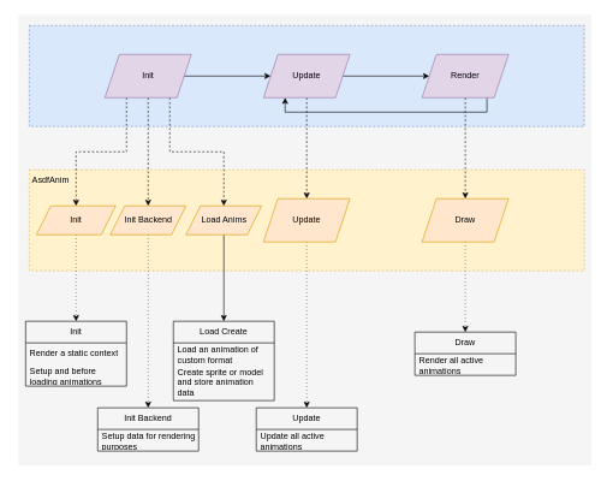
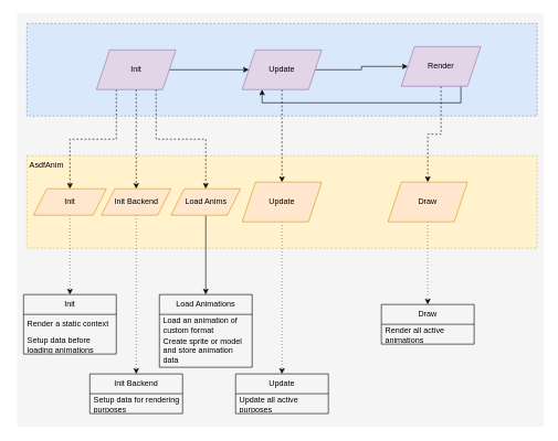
  <mxCell id="0" />
  <mxCell id="1" parent="0" />
  <mxCell id="2" value="" style="rounded=0;whiteSpace=wrap;html=1;fillColor=#f5f5f5;strokeColor=none;fontColor=#333333;" vertex="1" parent="1"><mxGeometry x="25" y="20" width="795" height="625" as="geometry" /></mxCell>
  <mxCell id="3" value="" style="rounded=0;whiteSpace=wrap;html=1;fillColor=#fff2cc;dashed=1;strokeColor=#d6b656;" vertex="1" parent="1"><mxGeometry x="40" y="235" width="770" height="140" as="geometry" /></mxCell>
  <mxCell id="4" value="" style="rounded=0;whiteSpace=wrap;html=1;fillColor=#dae8fc;dashed=1;strokeColor=#6c8ebf;" vertex="1" parent="1"><mxGeometry x="40" y="35" width="770" height="140" as="geometry" /></mxCell>
  <mxCell id="5" style="edgeStyle=orthogonalEdgeStyle;rounded=0;orthogonalLoop=1;jettySize=auto;html=1;exitX=1;exitY=0.5;exitDx=0;exitDy=0;entryX=0;entryY=0.5;entryDx=0;entryDy=0;" edge="1" parent="1" source="9" target="12"><mxGeometry relative="1" as="geometry" /></mxCell>
  <mxCell id="6" style="edgeStyle=orthogonalEdgeStyle;rounded=0;orthogonalLoop=1;jettySize=auto;html=1;exitX=0.25;exitY=1;exitDx=0;exitDy=0;entryX=0.5;entryY=0;entryDx=0;entryDy=0;dashed=1;" edge="1" parent="1" source="9" target="17"><mxGeometry relative="1" as="geometry" /></mxCell>
  <mxCell id="7" style="edgeStyle=orthogonalEdgeStyle;rounded=0;orthogonalLoop=1;jettySize=auto;html=1;exitX=0.5;exitY=1;exitDx=0;exitDy=0;entryX=0.5;entryY=0;entryDx=0;entryDy=0;dashed=1;" edge="1" parent="1" source="9" target="23"><mxGeometry relative="1" as="geometry" /></mxCell>
  <mxCell id="8" style="edgeStyle=orthogonalEdgeStyle;rounded=0;orthogonalLoop=1;jettySize=auto;html=1;exitX=0.75;exitY=1;exitDx=0;exitDy=0;entryX=0.5;entryY=0;entryDx=0;entryDy=0;dashed=1;" edge="1" parent="1" source="9" target="29"><mxGeometry relative="1" as="geometry" /></mxCell>
  <mxCell id="9" value="Init" style="shape=parallelogram;perimeter=parallelogramPerimeter;whiteSpace=wrap;html=1;fixedSize=1;fillColor=#e1d5e7;strokeColor=#9673a6;" vertex="1" parent="1"><mxGeometry x="145" y="75" width="120" height="60" as="geometry" /></mxCell>
  <mxCell id="10" style="edgeStyle=orthogonalEdgeStyle;rounded=0;orthogonalLoop=1;jettySize=auto;html=1;exitX=1;exitY=0.5;exitDx=0;exitDy=0;entryX=0;entryY=0.5;entryDx=0;entryDy=0;" edge="1" parent="1" source="12" target="15"><mxGeometry relative="1" as="geometry" /></mxCell>
  <mxCell id="11" style="edgeStyle=orthogonalEdgeStyle;rounded=0;orthogonalLoop=1;jettySize=auto;html=1;exitX=0.5;exitY=1;exitDx=0;exitDy=0;entryX=0.5;entryY=0;entryDx=0;entryDy=0;dashed=1;" edge="1" parent="1" source="12" target="19"><mxGeometry relative="1" as="geometry" /></mxCell>
  <mxCell id="12" value="Update" style="shape=parallelogram;perimeter=parallelogramPerimeter;whiteSpace=wrap;html=1;fixedSize=1;fillColor=#e1d5e7;strokeColor=#9673a6;" vertex="1" parent="1"><mxGeometry x="365" y="75" width="120" height="60" as="geometry" /></mxCell>
  <mxCell id="13" style="edgeStyle=orthogonalEdgeStyle;rounded=0;orthogonalLoop=1;jettySize=auto;html=1;exitX=0.5;exitY=1;exitDx=0;exitDy=0;entryX=0.5;entryY=0;entryDx=0;entryDy=0;dashed=1;" edge="1" parent="1" source="15" target="21"><mxGeometry relative="1" as="geometry" /></mxCell>
  <mxCell id="14" style="edgeStyle=orthogonalEdgeStyle;rounded=0;orthogonalLoop=1;jettySize=auto;html=1;exitX=0.75;exitY=1;exitDx=0;exitDy=0;entryX=0.25;entryY=1;entryDx=0;entryDy=0;" edge="1" parent="1" source="15" target="12"><mxGeometry relative="1" as="geometry" /></mxCell>
- <mxCell id="15" value="Render" style="shape=parallelogram;perimeter=parallelogramPerimeter;whiteSpace=wrap;html=1;fixedSize=1;fillColor=#e1d5e7;strokeColor=#9673a6;" vertex="1" parent="1"><mxGeometry x="585" y="75" width="120" height="60" as="geometry" /></mxCell>
+ <mxCell id="15" value="Render" style="shape=parallelogram;perimeter=parallelogramPerimeter;whiteSpace=wrap;html=1;fixedSize=1;fillColor=#e1d5e7;strokeColor=#9673a6;" vertex="1" parent="1"><mxGeometry x="605" y="70" width="120" height="60" as="geometry" /></mxCell>
  <mxCell id="16" style="edgeStyle=orthogonalEdgeStyle;rounded=0;orthogonalLoop=1;jettySize=auto;html=1;exitX=0.5;exitY=1;exitDx=0;exitDy=0;entryX=0.5;entryY=0;entryDx=0;entryDy=0;dashed=1;dashPattern=1 4;" edge="1" parent="1" source="17" target="25"><mxGeometry relative="1" as="geometry" /></mxCell>
  <mxCell id="17" value="Init" style="shape=parallelogram;perimeter=parallelogramPerimeter;whiteSpace=wrap;html=1;fixedSize=1;fillColor=#ffe6cc;strokeColor=#d79b00;" vertex="1" parent="1"><mxGeometry x="50" y="285" width="110" height="40" as="geometry" /></mxCell>
  <mxCell id="18" style="edgeStyle=orthogonalEdgeStyle;rounded=0;orthogonalLoop=1;jettySize=auto;html=1;exitX=0.5;exitY=1;exitDx=0;exitDy=0;entryX=0.5;entryY=0;entryDx=0;entryDy=0;dashed=1;dashPattern=1 4;" edge="1" parent="1" source="19" target="35"><mxGeometry relative="1" as="geometry" /></mxCell>
  <mxCell id="19" value="Update" style="shape=parallelogram;perimeter=parallelogramPerimeter;whiteSpace=wrap;html=1;fixedSize=1;fillColor=#ffe6cc;strokeColor=#d79b00;" vertex="1" parent="1"><mxGeometry x="365" y="275" width="120" height="60" as="geometry" /></mxCell>
  <mxCell id="20" style="edgeStyle=orthogonalEdgeStyle;rounded=0;orthogonalLoop=1;jettySize=auto;html=1;exitX=0.5;exitY=1;exitDx=0;exitDy=0;entryX=0.5;entryY=0;entryDx=0;entryDy=0;dashed=1;dashPattern=1 4;" edge="1" parent="1" source="21" target="37"><mxGeometry relative="1" as="geometry" /></mxCell>
  <mxCell id="21" value="Draw" style="shape=parallelogram;perimeter=parallelogramPerimeter;whiteSpace=wrap;html=1;fixedSize=1;fillColor=#ffe6cc;strokeColor=#d79b00;" vertex="1" parent="1"><mxGeometry x="585" y="275" width="120" height="60" as="geometry" /></mxCell>
  <mxCell id="22" style="edgeStyle=orthogonalEdgeStyle;rounded=0;orthogonalLoop=1;jettySize=auto;html=1;exitX=0.5;exitY=1;exitDx=0;exitDy=0;entryX=0.5;entryY=0;entryDx=0;entryDy=0;dashed=1;dashPattern=1 4;" edge="1" parent="1" source="23" target="30"><mxGeometry relative="1" as="geometry" /></mxCell>
  <mxCell id="23" value="Init Backend" style="shape=parallelogram;perimeter=parallelogramPerimeter;whiteSpace=wrap;html=1;fixedSize=1;fillColor=#ffe6cc;strokeColor=#d79b00;" vertex="1" parent="1"><mxGeometry x="152.5" y="285" width="105" height="40" as="geometry" /></mxCell>
  <mxCell id="24" value="AsdfAnim" style="text;html=1;strokeColor=none;fillColor=none;align=center;verticalAlign=middle;whiteSpace=wrap;rounded=0;dashed=1;" vertex="1" parent="1"><mxGeometry x="20" y="235" width="100" height="30" as="geometry" /></mxCell>
  <mxCell id="25" value="Init" style="swimlane;fontStyle=0;childLayout=stackLayout;horizontal=1;startSize=30;horizontalStack=0;resizeParent=1;resizeParentMax=0;resizeLast=0;collapsible=1;marginBottom=0;whiteSpace=wrap;html=1;fillColor=none;" vertex="1" parent="1"><mxGeometry x="35" y="445" width="140" height="90" as="geometry" /></mxCell>
  <mxCell id="26" value="Render a static context" style="text;strokeColor=none;fillColor=none;align=left;verticalAlign=middle;spacingLeft=4;spacingRight=4;overflow=hidden;points=[[0,0.5],[1,0.5]];portConstraint=eastwest;rotatable=0;whiteSpace=wrap;html=1;" vertex="1" parent="25"><mxGeometry y="30" width="140" height="30" as="geometry" /></mxCell>
- <mxCell id="27" value="Setup and before loading animations" style="text;strokeColor=none;fillColor=none;align=left;verticalAlign=middle;spacingLeft=4;spacingRight=4;overflow=hidden;points=[[0,0.5],[1,0.5]];portConstraint=eastwest;rotatable=0;whiteSpace=wrap;html=1;" vertex="1" parent="25"><mxGeometry y="60" width="140" height="30" as="geometry" /></mxCell>
+ <mxCell id="27" value="Setup data before loading animations" style="text;strokeColor=none;fillColor=none;align=left;verticalAlign=middle;spacingLeft=4;spacingRight=4;overflow=hidden;points=[[0,0.5],[1,0.5]];portConstraint=eastwest;rotatable=0;whiteSpace=wrap;html=1;" vertex="1" parent="25"><mxGeometry y="60" width="140" height="30" as="geometry" /></mxCell>
  <mxCell id="28" style="edgeStyle=orthogonalEdgeStyle;rounded=0;orthogonalLoop=1;jettySize=auto;html=1;exitX=0.5;exitY=1;exitDx=0;exitDy=0;entryX=0.5;entryY=0;entryDx=0;entryDy=0;dashed=0;dashPattern=1 4;" edge="1" parent="1" source="29" target="32"><mxGeometry relative="1" as="geometry" /></mxCell>
  <mxCell id="29" value="Load Anims" style="shape=parallelogram;perimeter=parallelogramPerimeter;whiteSpace=wrap;html=1;fixedSize=1;fillColor=#ffe6cc;strokeColor=#d79b00;" vertex="1" parent="1"><mxGeometry x="257.5" y="285" width="105" height="40" as="geometry" /></mxCell>
  <mxCell id="30" value="Init Backend" style="swimlane;fontStyle=0;childLayout=stackLayout;horizontal=1;startSize=30;horizontalStack=0;resizeParent=1;resizeParentMax=0;resizeLast=0;collapsible=1;marginBottom=0;whiteSpace=wrap;html=1;fillColor=none;" vertex="1" parent="1"><mxGeometry x="135" y="565" width="140" height="60" as="geometry" /></mxCell>
  <mxCell id="31" value="Setup data for rendering purposes" style="text;strokeColor=none;fillColor=none;align=left;verticalAlign=middle;spacingLeft=4;spacingRight=4;overflow=hidden;points=[[0,0.5],[1,0.5]];portConstraint=eastwest;rotatable=0;whiteSpace=wrap;html=1;" vertex="1" parent="30"><mxGeometry y="30" width="140" height="30" as="geometry" /></mxCell>
- <mxCell id="32" value="Load Create" style="swimlane;fontStyle=0;childLayout=stackLayout;horizontal=1;startSize=30;horizontalStack=0;resizeParent=1;resizeParentMax=0;resizeLast=0;collapsible=1;marginBottom=0;whiteSpace=wrap;html=1;fillColor=none;" vertex="1" parent="1"><mxGeometry x="240" y="445" width="140" height="110" as="geometry" /></mxCell>
+ <mxCell id="32" value="Load Animations" style="swimlane;fontStyle=0;childLayout=stackLayout;horizontal=1;startSize=30;horizontalStack=0;resizeParent=1;resizeParentMax=0;resizeLast=0;collapsible=1;marginBottom=0;whiteSpace=wrap;html=1;fillColor=none;" vertex="1" parent="1"><mxGeometry x="240" y="445" width="140" height="110" as="geometry" /></mxCell>
  <mxCell id="33" value="Load an animation of custom format" style="text;strokeColor=none;fillColor=none;align=left;verticalAlign=middle;spacingLeft=4;spacingRight=4;overflow=hidden;points=[[0,0.5],[1,0.5]];portConstraint=eastwest;rotatable=0;whiteSpace=wrap;html=1;" vertex="1" parent="32"><mxGeometry y="30" width="140" height="30" as="geometry" /></mxCell>
  <mxCell id="34" value="Create sprite or model and store animation data" style="text;strokeColor=none;fillColor=none;align=left;verticalAlign=middle;spacingLeft=4;spacingRight=4;overflow=hidden;points=[[0,0.5],[1,0.5]];portConstraint=eastwest;rotatable=0;whiteSpace=wrap;html=1;" vertex="1" parent="32"><mxGeometry y="60" width="140" height="50" as="geometry" /></mxCell>
  <mxCell id="35" value="Update" style="swimlane;fontStyle=0;childLayout=stackLayout;horizontal=1;startSize=30;horizontalStack=0;resizeParent=1;resizeParentMax=0;resizeLast=0;collapsible=1;marginBottom=0;whiteSpace=wrap;html=1;fillColor=none;" vertex="1" parent="1"><mxGeometry x="355" y="565" width="140" height="60" as="geometry" /></mxCell>
- <mxCell id="36" value="Update all active animations" style="text;strokeColor=none;fillColor=none;align=left;verticalAlign=middle;spacingLeft=4;spacingRight=4;overflow=hidden;points=[[0,0.5],[1,0.5]];portConstraint=eastwest;rotatable=0;whiteSpace=wrap;html=1;" vertex="1" parent="35"><mxGeometry y="30" width="140" height="30" as="geometry" /></mxCell>
+ <mxCell id="36" value="Update all active purposes" style="text;strokeColor=none;fillColor=none;align=left;verticalAlign=middle;spacingLeft=4;spacingRight=4;overflow=hidden;points=[[0,0.5],[1,0.5]];portConstraint=eastwest;rotatable=0;whiteSpace=wrap;html=1;" vertex="1" parent="35"><mxGeometry y="30" width="140" height="30" as="geometry" /></mxCell>
  <mxCell id="37" value="Draw" style="swimlane;fontStyle=0;childLayout=stackLayout;horizontal=1;startSize=30;horizontalStack=0;resizeParent=1;resizeParentMax=0;resizeLast=0;collapsible=1;marginBottom=0;whiteSpace=wrap;html=1;fillColor=none;" vertex="1" parent="1"><mxGeometry x="575" y="460" width="140" height="60" as="geometry" /></mxCell>
  <mxCell id="38" value="Render all active animations" style="text;strokeColor=none;fillColor=none;align=left;verticalAlign=middle;spacingLeft=4;spacingRight=4;overflow=hidden;points=[[0,0.5],[1,0.5]];portConstraint=eastwest;rotatable=0;whiteSpace=wrap;html=1;" vertex="1" parent="37"><mxGeometry y="30" width="140" height="30" as="geometry" /></mxCell>
